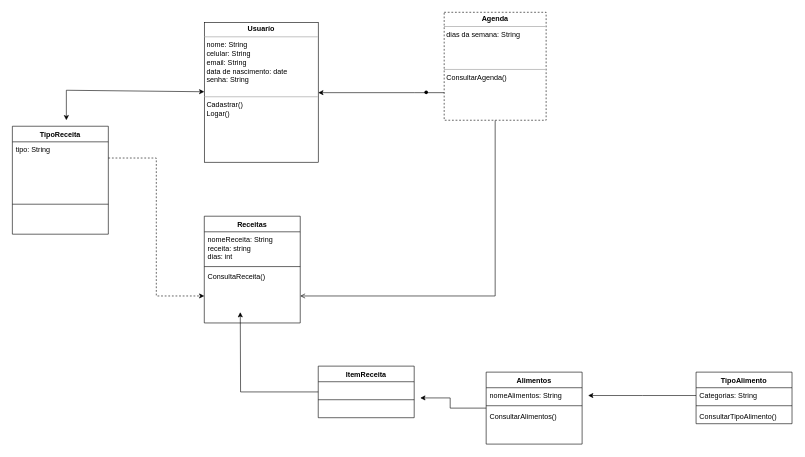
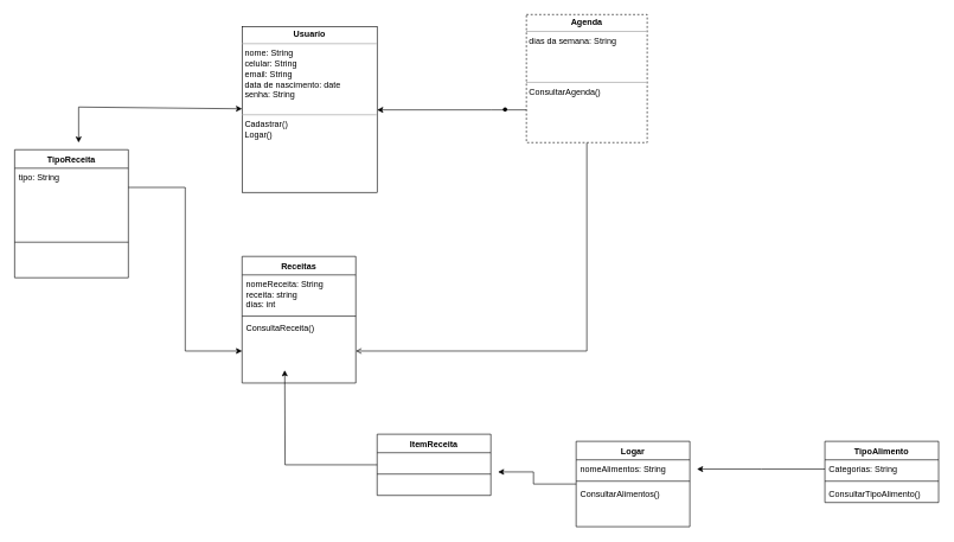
  <mxCell id="0" />
  <mxCell id="1" parent="0" />
  <mxCell id="2" value="&lt;p style=&quot;margin:0px;margin-top:4px;text-align:center;&quot;&gt;&lt;b&gt;Usuarío&lt;/b&gt;&lt;/p&gt;&lt;hr size=&quot;1&quot;&gt;&lt;p style=&quot;margin:0px;margin-left:4px;&quot;&gt;nome: String&lt;/p&gt;&lt;p style=&quot;margin:0px;margin-left:4px;&quot;&gt;celular: String&lt;/p&gt;&lt;p style=&quot;margin:0px;margin-left:4px;&quot;&gt;email: String&lt;/p&gt;&lt;p style=&quot;margin:0px;margin-left:4px;&quot;&gt;data de nascimento: date&lt;/p&gt;&lt;p style=&quot;margin:0px;margin-left:4px;&quot;&gt;senha: String&lt;/p&gt;&lt;p style=&quot;margin:0px;margin-left:4px;&quot;&gt;&lt;br&gt;&lt;/p&gt;&lt;hr size=&quot;1&quot;&gt;&lt;p style=&quot;margin:0px;margin-left:4px;&quot;&gt;Cadastrar()&lt;/p&gt;&lt;p style=&quot;margin:0px;margin-left:4px;&quot;&gt;Logar()&lt;/p&gt;&lt;p style=&quot;margin:0px;margin-left:4px;&quot;&gt;&lt;br&gt;&lt;/p&gt;&lt;p style=&quot;margin:0px;margin-left:4px;&quot;&gt;&lt;br&gt;&lt;/p&gt;" style="verticalAlign=top;align=left;overflow=fill;fontSize=12;fontFamily=Helvetica;html=1;rounded=0;shadow=0;comic=0;labelBackgroundColor=none;strokeWidth=1" parent="1" vertex="1"><mxGeometry x="340" y="37" width="190" height="233" as="geometry" /></mxCell>
  <mxCell id="3" style="edgeStyle=orthogonalEdgeStyle;rounded=0;orthogonalLoop=1;jettySize=auto;html=1;endArrow=open;" parent="1" source="4" target="10" edge="1"><mxGeometry relative="1" as="geometry"><mxPoint x="825" y="390" as="targetPoint" /></mxGeometry></mxCell>
  <mxCell id="4" value="&lt;p style=&quot;margin:0px;margin-top:4px;text-align:center;&quot;&gt;&lt;b&gt;Agenda&lt;/b&gt;&lt;/p&gt;&lt;hr size=&quot;1&quot;&gt;&lt;p style=&quot;margin:0px;margin-left:4px;&quot;&gt;dias da semana: String&lt;/p&gt;&lt;p style=&quot;margin:0px;margin-left:4px;&quot;&gt;&lt;br&gt;&lt;/p&gt;&lt;p style=&quot;margin:0px;margin-left:4px;&quot;&gt;&lt;br&gt;&lt;/p&gt;&lt;p style=&quot;margin:0px;margin-left:4px;&quot;&gt;&lt;br&gt;&lt;/p&gt;&lt;hr size=&quot;1&quot;&gt;&lt;p style=&quot;margin:0px;margin-left:4px;&quot;&gt;ConsultarAgenda()&lt;/p&gt;&lt;p style=&quot;margin:0px;margin-left:4px;&quot;&gt;&lt;br&gt;&lt;/p&gt;" style="verticalAlign=top;align=left;overflow=fill;fontSize=12;fontFamily=Helvetica;html=1;rounded=0;shadow=0;comic=0;labelBackgroundColor=none;strokeWidth=1;dashed=1;" parent="1" vertex="1"><mxGeometry x="740" y="20" width="170" height="180" as="geometry" /></mxCell>
  <mxCell id="5" style="edgeStyle=orthogonalEdgeStyle;rounded=0;orthogonalLoop=1;jettySize=auto;html=1;" parent="1" source="4" target="2" edge="1"><mxGeometry relative="1" as="geometry"><Array as="points"><mxPoint x="690" y="154" /><mxPoint x="690" y="154" /></Array></mxGeometry></mxCell>
  <mxCell id="6" value="" style="shape=waypoint;sketch=0;size=6;pointerEvents=1;points=[];fillColor=default;resizable=0;rotatable=0;perimeter=centerPerimeter;snapToPoint=1;align=left;verticalAlign=top;rounded=0;shadow=0;comic=0;labelBackgroundColor=none;strokeWidth=1;" parent="1" vertex="1"><mxGeometry x="690" y="133.5" width="40" height="40" as="geometry" /></mxCell>
  <mxCell id="7" value="Receitas" style="swimlane;fontStyle=1;align=center;verticalAlign=top;childLayout=stackLayout;horizontal=1;startSize=26;horizontalStack=0;resizeParent=1;resizeParentMax=0;resizeLast=0;collapsible=1;marginBottom=0;" parent="1" vertex="1"><mxGeometry x="340" y="360" width="160" height="178" as="geometry" /></mxCell>
  <mxCell id="8" value="nomeReceita: String&#10;receita: string&#10;dias: int&#10;" style="text;strokeColor=none;fillColor=none;align=left;verticalAlign=top;spacingLeft=4;spacingRight=4;overflow=hidden;rotatable=0;points=[[0,0.5],[1,0.5]];portConstraint=eastwest;" parent="7" vertex="1"><mxGeometry y="26" width="160" height="54" as="geometry" /></mxCell>
  <mxCell id="9" value="" style="line;strokeWidth=1;fillColor=none;align=left;verticalAlign=middle;spacingTop=-1;spacingLeft=3;spacingRight=3;rotatable=0;labelPosition=right;points=[];portConstraint=eastwest;strokeColor=inherit;" parent="7" vertex="1"><mxGeometry y="80" width="160" height="8" as="geometry" /></mxCell>
  <mxCell id="10" value="ConsultaReceita()" style="text;strokeColor=none;fillColor=none;align=left;verticalAlign=top;spacingLeft=4;spacingRight=4;overflow=hidden;rotatable=0;points=[[0,0.5],[1,0.5]];portConstraint=eastwest;" parent="7" vertex="1"><mxGeometry y="88" width="160" height="90" as="geometry" /></mxCell>
  <mxCell id="11" value="TipoReceita" style="swimlane;fontStyle=1;align=center;verticalAlign=top;childLayout=stackLayout;horizontal=1;startSize=26;horizontalStack=0;resizeParent=1;resizeParentMax=0;resizeLast=0;collapsible=1;marginBottom=0;" parent="1" vertex="1"><mxGeometry x="20" y="210" width="160" height="180" as="geometry" /></mxCell>
  <mxCell id="12" value="tipo: String" style="text;strokeColor=none;fillColor=none;align=left;verticalAlign=top;spacingLeft=4;spacingRight=4;overflow=hidden;rotatable=0;points=[[0,0.5],[1,0.5]];portConstraint=eastwest;" parent="11" vertex="1"><mxGeometry y="26" width="160" height="54" as="geometry" /></mxCell>
  <mxCell id="13" value="" style="line;strokeWidth=1;fillColor=none;align=left;verticalAlign=middle;spacingTop=-1;spacingLeft=3;spacingRight=3;rotatable=0;labelPosition=right;points=[];portConstraint=eastwest;strokeColor=inherit;" parent="11" vertex="1"><mxGeometry y="80" width="160" height="100" as="geometry" /></mxCell>
  <mxCell id="14" value="" style="endArrow=classic;startArrow=classic;html=1;rounded=0;" parent="1" target="2" edge="1"><mxGeometry width="50" height="50" relative="1" as="geometry"><mxPoint x="110" y="200" as="sourcePoint" /><mxPoint x="320" y="150" as="targetPoint" /><Array as="points"><mxPoint x="110" y="150" /></Array></mxGeometry></mxCell>
- <mxCell id="15" style="edgeStyle=orthogonalEdgeStyle;rounded=0;orthogonalLoop=1;jettySize=auto;html=1;entryX=0;entryY=0.5;entryDx=0;entryDy=0;dashed=1;" parent="1" source="12" target="10" edge="1"><mxGeometry relative="1" as="geometry" /></mxCell>
+ <mxCell id="15" style="edgeStyle=orthogonalEdgeStyle;rounded=0;orthogonalLoop=1;jettySize=auto;html=1;entryX=0;entryY=0.5;entryDx=0;entryDy=0;" parent="1" source="12" target="10" edge="1"><mxGeometry relative="1" as="geometry" /></mxCell>
  <mxCell id="16" style="edgeStyle=orthogonalEdgeStyle;rounded=0;orthogonalLoop=1;jettySize=auto;html=1;" parent="1" source="17" edge="1"><mxGeometry relative="1" as="geometry"><mxPoint x="400" y="520" as="targetPoint" /></mxGeometry></mxCell>
  <mxCell id="17" value="ItemReceita" style="swimlane;fontStyle=1;align=center;verticalAlign=top;childLayout=stackLayout;horizontal=1;startSize=26;horizontalStack=0;resizeParent=1;resizeParentMax=0;resizeLast=0;collapsible=1;marginBottom=0;" parent="1" vertex="1"><mxGeometry x="530" y="610" width="160" height="86" as="geometry" /></mxCell>
  <mxCell id="18" value="  " style="text;strokeColor=none;fillColor=none;align=left;verticalAlign=top;spacingLeft=4;spacingRight=4;overflow=hidden;rotatable=0;points=[[0,0.5],[1,0.5]];portConstraint=eastwest;" parent="17" vertex="1"><mxGeometry y="26" width="160" height="26" as="geometry" /></mxCell>
  <mxCell id="19" value="" style="line;strokeWidth=1;fillColor=none;align=left;verticalAlign=middle;spacingTop=-1;spacingLeft=3;spacingRight=3;rotatable=0;labelPosition=right;points=[];portConstraint=eastwest;strokeColor=inherit;" parent="17" vertex="1"><mxGeometry y="52" width="160" height="8" as="geometry" /></mxCell>
  <mxCell id="20" value=" " style="text;strokeColor=none;fillColor=none;align=left;verticalAlign=top;spacingLeft=4;spacingRight=4;overflow=hidden;rotatable=0;points=[[0,0.5],[1,0.5]];portConstraint=eastwest;" parent="17" vertex="1"><mxGeometry y="60" width="160" height="26" as="geometry" /></mxCell>
  <mxCell id="21" style="edgeStyle=orthogonalEdgeStyle;rounded=0;orthogonalLoop=1;jettySize=auto;html=1;entryX=1.063;entryY=-0.269;entryDx=0;entryDy=0;entryPerimeter=0;" parent="1" source="22" target="20" edge="1"><mxGeometry relative="1" as="geometry" /></mxCell>
- <mxCell id="22" value="Alimentos" style="swimlane;fontStyle=1;align=center;verticalAlign=top;childLayout=stackLayout;horizontal=1;startSize=26;horizontalStack=0;resizeParent=1;resizeParentMax=0;resizeLast=0;collapsible=1;marginBottom=0;" parent="1" vertex="1"><mxGeometry x="810" y="620" width="160" height="120" as="geometry" /></mxCell>
+ <mxCell id="22" value="Logar" style="swimlane;fontStyle=1;align=center;verticalAlign=top;childLayout=stackLayout;horizontal=1;startSize=26;horizontalStack=0;resizeParent=1;resizeParentMax=0;resizeLast=0;collapsible=1;marginBottom=0;" parent="1" vertex="1"><mxGeometry x="810" y="620" width="160" height="120" as="geometry" /></mxCell>
  <mxCell id="23" value="nomeAlimentos: String" style="text;strokeColor=none;fillColor=none;align=left;verticalAlign=top;spacingLeft=4;spacingRight=4;overflow=hidden;rotatable=0;points=[[0,0.5],[1,0.5]];portConstraint=eastwest;" parent="22" vertex="1"><mxGeometry y="26" width="160" height="26" as="geometry" /></mxCell>
  <mxCell id="24" value="" style="line;strokeWidth=1;fillColor=none;align=left;verticalAlign=middle;spacingTop=-1;spacingLeft=3;spacingRight=3;rotatable=0;labelPosition=right;points=[];portConstraint=eastwest;strokeColor=inherit;" parent="22" vertex="1"><mxGeometry y="52" width="160" height="8" as="geometry" /></mxCell>
  <mxCell id="25" value="ConsultarAlimentos()" style="text;strokeColor=none;fillColor=none;align=left;verticalAlign=top;spacingLeft=4;spacingRight=4;overflow=hidden;rotatable=0;points=[[0,0.5],[1,0.5]];portConstraint=eastwest;" parent="22" vertex="1"><mxGeometry y="60" width="160" height="60" as="geometry" /></mxCell>
  <mxCell id="26" value="TipoAlimento" style="swimlane;fontStyle=1;align=center;verticalAlign=top;childLayout=stackLayout;horizontal=1;startSize=26;horizontalStack=0;resizeParent=1;resizeParentMax=0;resizeLast=0;collapsible=1;marginBottom=0;" parent="1" vertex="1"><mxGeometry x="1160" y="620" width="160" height="86" as="geometry" /></mxCell>
  <mxCell id="27" value="Categorias: String" style="text;strokeColor=none;fillColor=none;align=left;verticalAlign=top;spacingLeft=4;spacingRight=4;overflow=hidden;rotatable=0;points=[[0,0.5],[1,0.5]];portConstraint=eastwest;" parent="26" vertex="1"><mxGeometry y="26" width="160" height="26" as="geometry" /></mxCell>
  <mxCell id="28" value="" style="line;strokeWidth=1;fillColor=none;align=left;verticalAlign=middle;spacingTop=-1;spacingLeft=3;spacingRight=3;rotatable=0;labelPosition=right;points=[];portConstraint=eastwest;strokeColor=inherit;" parent="26" vertex="1"><mxGeometry y="52" width="160" height="8" as="geometry" /></mxCell>
  <mxCell id="29" value="ConsultarTipoAlimento()" style="text;strokeColor=none;fillColor=none;align=left;verticalAlign=top;spacingLeft=4;spacingRight=4;overflow=hidden;rotatable=0;points=[[0,0.5],[1,0.5]];portConstraint=eastwest;" parent="26" vertex="1"><mxGeometry y="60" width="160" height="26" as="geometry" /></mxCell>
  <mxCell id="30" style="edgeStyle=orthogonalEdgeStyle;rounded=0;orthogonalLoop=1;jettySize=auto;html=1;" parent="1" source="27" edge="1"><mxGeometry relative="1" as="geometry"><mxPoint x="980" y="659" as="targetPoint" /></mxGeometry></mxCell>
